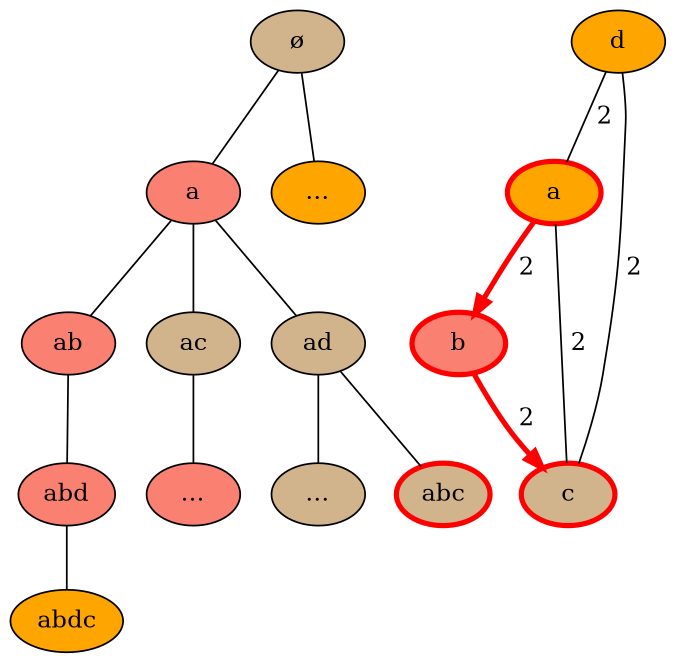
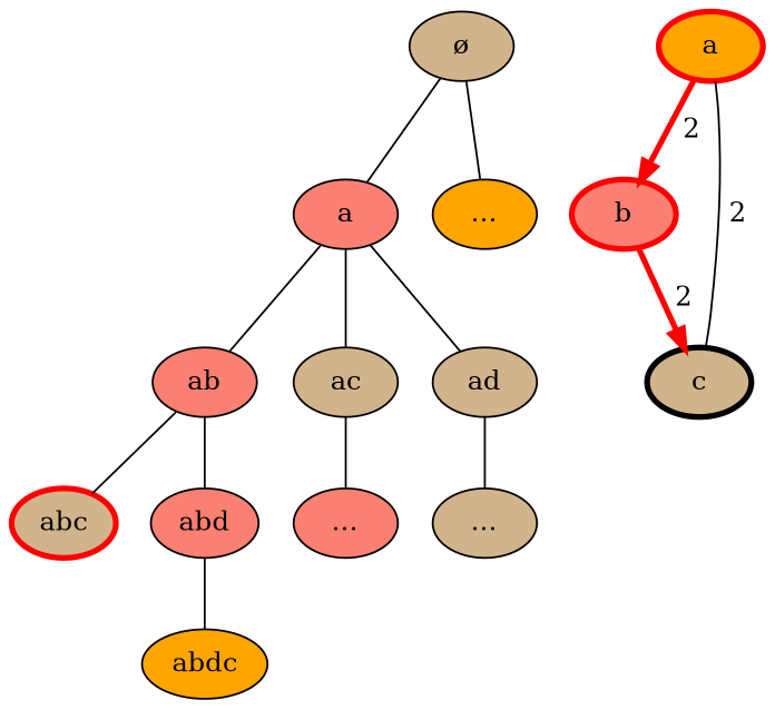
  graph {
    node [fillcolor=tan style=filled]
    n1 [fillcolor=salmon label="…"]
    n2 [label="…"]
    abc [color=red penwidth=3.0]
    a [fillcolor=salmon]
    "ø"
    n6 [fillcolor=orange label="…"]
    ab [fillcolor=salmon]
    ac
    ad
    abd [fillcolor=salmon]
    abdc [fillcolor=orange]
    n12 [color=red fillcolor=orange label=a penwidth=3.0]
    n13 [color=red fillcolor=salmon label=b penwidth=3.0]
-   n14 [color=red label=c penwidth=3.0]
-   n15 [fillcolor=orange label=d]
+   n14 [color=black label=c penwidth=3.0]
    a -- ab
    a -- ac
    a -- ad
    "ø" -- a
    "ø" -- n6
-   ad -- abc
+   ab -- abc
    ab -- abd
    ac -- n1
    ad -- n2
    abd -- abdc
    n12 -- n13 [color=red dir=forward label=" 2 " penwidth=3.0]
    n13 -- n14 [color=red dir=forward label=" 2 " penwidth=3.0]
    n14 -- n12 [label=" 2 "]
-   n15 -- n12 [label=" 2 "]
-   n15 -- n14 [label=" 2 "]
  }
